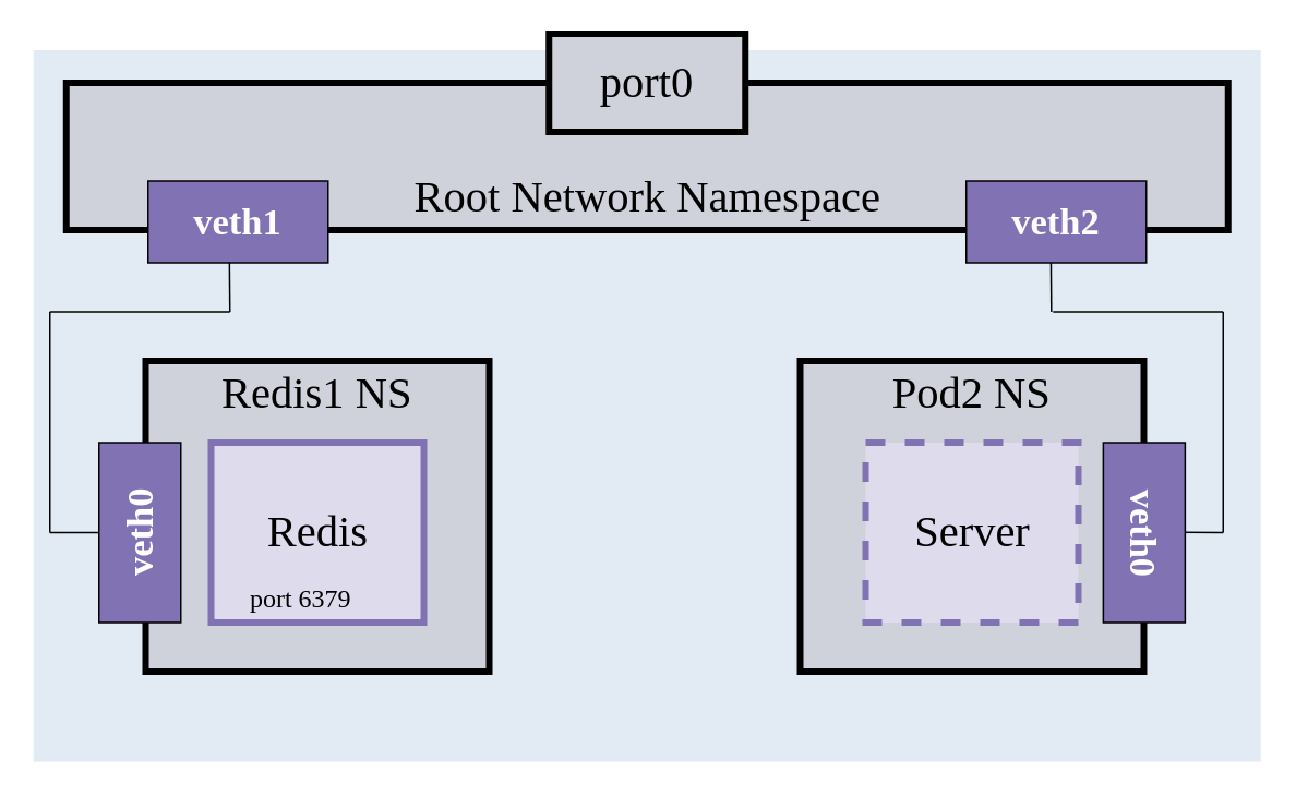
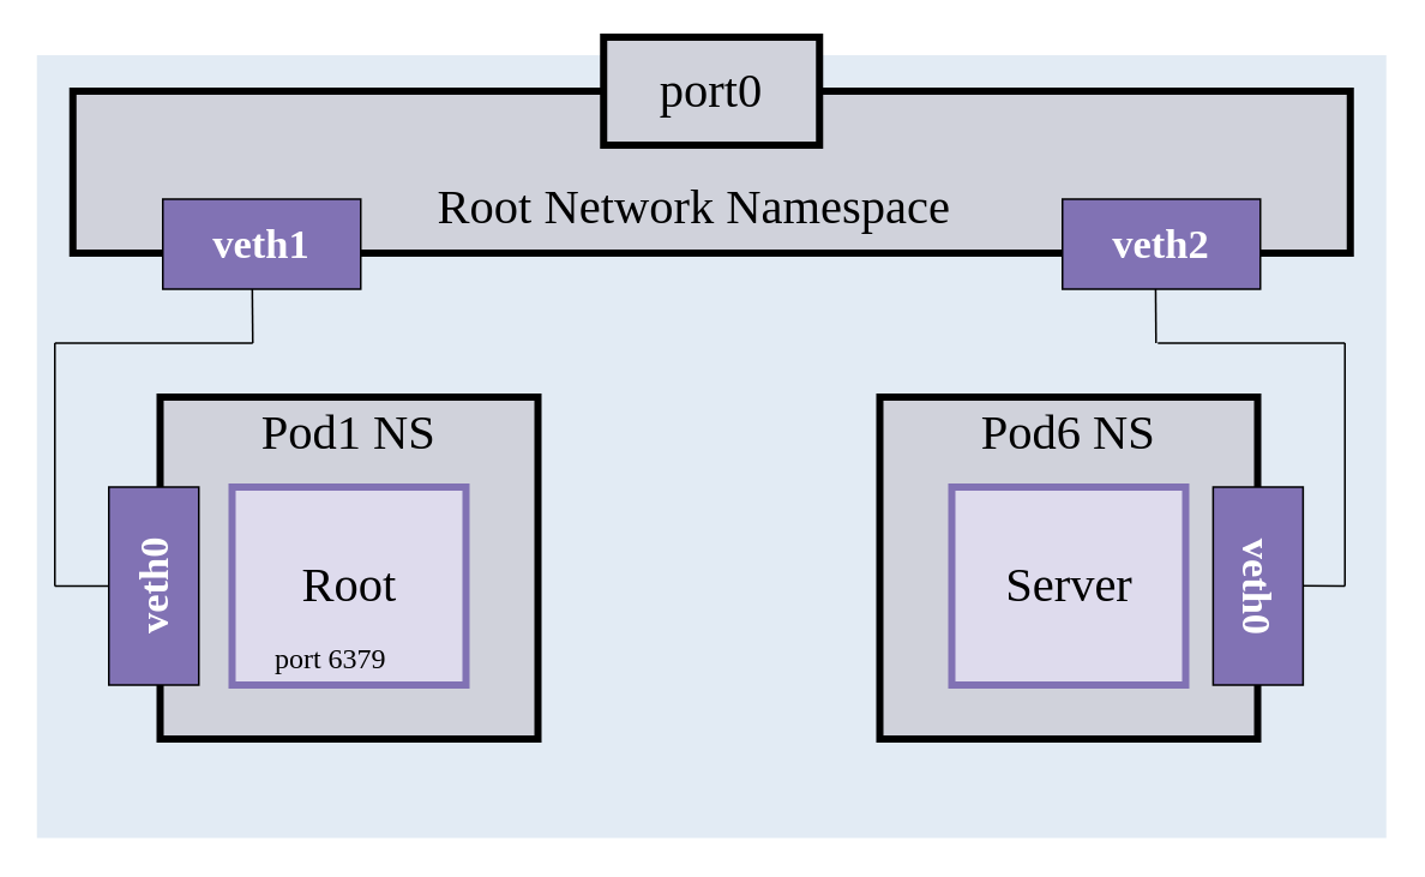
  <mxCell id="0" />
  <mxCell id="1" parent="0" />
  <mxCell id="2" value="" style="rounded=0;whiteSpace=wrap;html=1;fontColor=#ffffff;fillColor=#E2EBF4;strokeColor=none;" parent="1" vertex="1"><mxGeometry x="20" y="30" width="750" height="435" as="geometry" /></mxCell>
  <mxCell id="3" value="" style="endArrow=none;html=1;fontFamily=Comic Sans MS;fontSize=23;fontColor=#FFFFFF;" parent="1" edge="1"><mxGeometry x="981" y="309.75" width="50" height="50" as="geometry"><mxPoint x="721" y="324.8" as="sourcePoint" /><mxPoint x="747" y="325" as="targetPoint" /></mxGeometry></mxCell>
  <mxCell id="4" value="" style="group" parent="1" vertex="1" connectable="0"><mxGeometry x="80" y="210" width="227" height="200" as="geometry" /></mxCell>
  <mxCell id="5" value="" style="rounded=0;whiteSpace=wrap;html=1;fontFamily=Comic Sans MS;fontSize=27;fillColor=#D0D2DB;strokeWidth=4;" parent="4" vertex="1"><mxGeometry x="8.5" y="10" width="210" height="190" as="geometry" /></mxCell>
- <mxCell id="6" value="Redis1 NS" style="text;html=1;strokeColor=none;fillColor=none;align=center;verticalAlign=middle;whiteSpace=wrap;rounded=0;fontSize=27;fontFamily=Comic Sans MS;" parent="4" vertex="1"><mxGeometry width="227" height="60" as="geometry" /></mxCell>
+ <mxCell id="6" value="Pod1 NS" style="text;html=1;strokeColor=none;fillColor=none;align=center;verticalAlign=middle;whiteSpace=wrap;rounded=0;fontSize=27;fontFamily=Comic Sans MS;" parent="4" vertex="1"><mxGeometry width="227" height="60" as="geometry" /></mxCell>
  <mxCell id="7" value="" style="rounded=0;whiteSpace=wrap;html=1;fillColor=#8172B4;" parent="1" vertex="1"><mxGeometry x="60" y="270" width="50" height="110" as="geometry" /></mxCell>
  <mxCell id="8" value="" style="group" parent="1" vertex="1" connectable="0"><mxGeometry x="480" y="210" width="243.75" height="200" as="geometry" /></mxCell>
  <mxCell id="9" value="" style="rounded=0;whiteSpace=wrap;html=1;fontFamily=Comic Sans MS;fontSize=27;fillColor=#D0D2DB;strokeWidth=4;" parent="8" vertex="1"><mxGeometry x="8.5" y="10" width="210" height="190" as="geometry" /></mxCell>
- <mxCell id="10" value="Pod2 NS" style="text;html=1;strokeColor=none;fillColor=none;align=center;verticalAlign=middle;whiteSpace=wrap;rounded=0;fontSize=27;fontFamily=Comic Sans MS;" parent="8" vertex="1"><mxGeometry width="227" height="60" as="geometry" /></mxCell>
+ <mxCell id="10" value="Pod6 NS" style="text;html=1;strokeColor=none;fillColor=none;align=center;verticalAlign=middle;whiteSpace=wrap;rounded=0;fontSize=27;fontFamily=Comic Sans MS;" parent="8" vertex="1"><mxGeometry width="227" height="60" as="geometry" /></mxCell>
  <mxCell id="11" value="" style="group" parent="8" vertex="1" connectable="0"><mxGeometry x="48.5" y="60" width="130" height="110" as="geometry" /></mxCell>
- <mxCell id="12" value="Server" style="rounded=0;whiteSpace=wrap;html=1;fontFamily=Comic Sans MS;fontSize=27;strokeWidth=4;fillColor=#DEDBED;strokeColor=#8172B4;dashed=1;" parent="11" vertex="1"><mxGeometry width="130" height="110" as="geometry" /></mxCell>
+ <mxCell id="12" value="Server" style="rounded=0;whiteSpace=wrap;html=1;fontFamily=Comic Sans MS;fontSize=27;strokeWidth=4;fillColor=#DEDBED;strokeColor=#8172B4;" parent="11" vertex="1"><mxGeometry width="130" height="110" as="geometry" /></mxCell>
  <mxCell id="13" value="" style="group" parent="8" vertex="1" connectable="0"><mxGeometry x="193.75" y="60" width="50" height="110" as="geometry" /></mxCell>
  <mxCell id="14" value="" style="rounded=0;whiteSpace=wrap;html=1;fillColor=#8172B4;" parent="13" vertex="1"><mxGeometry width="50" height="110" as="geometry" /></mxCell>
  <mxCell id="15" value="veth0" style="text;html=1;strokeColor=none;fillColor=none;align=center;verticalAlign=middle;whiteSpace=wrap;rounded=0;fontSize=23;fontFamily=Comic Sans MS;rotation=90;fontColor=#FFFFFF;fontStyle=1" parent="13" vertex="1"><mxGeometry x="3.75" y="45" width="42.5" height="20" as="geometry" /></mxCell>
  <mxCell id="16" value="" style="rounded=0;whiteSpace=wrap;html=1;fontFamily=Comic Sans MS;fontSize=27;fillColor=#D0D2DB;strokeWidth=4;" parent="1" vertex="1"><mxGeometry x="40" y="50" width="710" height="90" as="geometry" /></mxCell>
- <mxCell id="17" value="Root Network Namespace" style="text;html=1;strokeColor=none;fillColor=none;align=center;verticalAlign=middle;whiteSpace=wrap;rounded=0;fontFamily=Comic Sans MS;fontSize=27;" parent="1" vertex="1"><mxGeometry x="197.5" y="100" width="395" height="40" as="geometry" /></mxCell>
+ <mxCell id="17" value="Root Network Namespace" style="text;html=1;strokeColor=none;fillColor=none;align=center;verticalAlign=middle;whiteSpace=wrap;rounded=0;fontFamily=Comic Sans MS;fontSize=27;" parent="1" vertex="1"><mxGeometry x="187.5" y="95" width="395" height="40" as="geometry" /></mxCell>
  <mxCell id="18" value="port0" style="rounded=0;whiteSpace=wrap;html=1;fontFamily=Comic Sans MS;fontSize=27;strokeWidth=4;fillColor=#D0D2DB;" parent="1" vertex="1"><mxGeometry x="335" y="20" width="120" height="60" as="geometry" /></mxCell>
  <mxCell id="19" value="" style="group" parent="1" vertex="1" connectable="0"><mxGeometry x="128.5" y="270" width="130" height="110" as="geometry" /></mxCell>
- <mxCell id="20" value="Redis" style="rounded=0;whiteSpace=wrap;html=1;fontFamily=Comic Sans MS;fontSize=27;strokeWidth=4;fillColor=#DEDBED;strokeColor=#8172B4;" parent="19" vertex="1"><mxGeometry width="130" height="110" as="geometry" /></mxCell>
+ <mxCell id="20" value="Root" style="rounded=0;whiteSpace=wrap;html=1;fontFamily=Comic Sans MS;fontSize=27;strokeWidth=4;fillColor=#DEDBED;strokeColor=#8172B4;" parent="19" vertex="1"><mxGeometry width="130" height="110" as="geometry" /></mxCell>
  <mxCell id="21" value="port 6379" style="text;html=1;strokeColor=none;fillColor=none;align=center;verticalAlign=middle;whiteSpace=wrap;rounded=0;fontSize=16;fontFamily=Comic Sans MS;" parent="19" vertex="1"><mxGeometry x="2.5" y="85" width="105" height="20" as="geometry" /></mxCell>
  <mxCell id="22" value="veth0" style="text;html=1;strokeColor=none;fillColor=none;align=center;verticalAlign=middle;whiteSpace=wrap;rounded=0;fontSize=23;fontFamily=Comic Sans MS;rotation=-90;fontColor=#FFFFFF;fontStyle=1" parent="1" vertex="1"><mxGeometry x="65" y="315" width="40" height="20" as="geometry" /></mxCell>
  <mxCell id="23" value="veth1" style="rounded=0;whiteSpace=wrap;html=1;fillColor=#8172B4;rotation=90;horizontal=0;fontFamily=Comic Sans MS;fontColor=#FFFFFF;fontSize=23;fontStyle=1" parent="1" vertex="1"><mxGeometry x="120" y="80" width="50" height="110" as="geometry" /></mxCell>
  <mxCell id="24" value="" style="endArrow=none;html=1;fontFamily=Comic Sans MS;fontSize=23;fontColor=#FFFFFF;entryX=0;entryY=0.5;entryDx=0;entryDy=0;" parent="1" target="7" edge="1"><mxGeometry width="50" height="50" relative="1" as="geometry"><mxPoint x="30" y="325" as="sourcePoint" /><mxPoint x="-90" y="350" as="targetPoint" /></mxGeometry></mxCell>
  <mxCell id="25" value="" style="endArrow=none;html=1;fontFamily=Comic Sans MS;fontSize=23;fontColor=#FFFFFF;" parent="1" edge="1"><mxGeometry width="50" height="50" relative="1" as="geometry"><mxPoint x="30" y="190" as="sourcePoint" /><mxPoint x="30" y="325" as="targetPoint" /></mxGeometry></mxCell>
  <mxCell id="26" value="" style="endArrow=none;html=1;fontFamily=Comic Sans MS;fontSize=23;fontColor=#FFFFFF;entryX=0.999;entryY=0.548;entryDx=0;entryDy=0;entryPerimeter=0;" parent="1" target="23" edge="1"><mxGeometry width="50" height="50" relative="1" as="geometry"><mxPoint x="140" y="190" as="sourcePoint" /><mxPoint x="-20" y="210" as="targetPoint" /></mxGeometry></mxCell>
  <mxCell id="27" value="" style="endArrow=none;html=1;fontFamily=Comic Sans MS;fontSize=23;fontColor=#FFFFFF;" parent="1" edge="1"><mxGeometry width="50" height="50" relative="1" as="geometry"><mxPoint x="30" y="190" as="sourcePoint" /><mxPoint x="140" y="190" as="targetPoint" /></mxGeometry></mxCell>
  <mxCell id="28" value="veth2" style="rounded=0;whiteSpace=wrap;html=1;fillColor=#8172B4;rotation=90;horizontal=0;fontFamily=Comic Sans MS;fontColor=#FFFFFF;fontSize=23;fontStyle=1" parent="1" vertex="1"><mxGeometry x="620" y="80" width="50" height="110" as="geometry" /></mxCell>
  <mxCell id="29" value="" style="endArrow=none;html=1;fontFamily=Comic Sans MS;fontSize=23;fontColor=#FFFFFF;" parent="1" edge="1"><mxGeometry x="1007" y="309.95" width="50" height="50" as="geometry"><mxPoint x="747" y="190" as="sourcePoint" /><mxPoint x="747" y="325" as="targetPoint" /></mxGeometry></mxCell>
  <mxCell id="30" value="" style="endArrow=none;html=1;fontFamily=Comic Sans MS;fontSize=23;fontColor=#FFFFFF;entryX=0.999;entryY=0.548;entryDx=0;entryDy=0;entryPerimeter=0;" parent="1" edge="1"><mxGeometry x="812.03" y="309.95" width="50" height="50" as="geometry"><mxPoint x="642.03" y="190" as="sourcePoint" /><mxPoint x="641.801" y="159.95" as="targetPoint" /></mxGeometry></mxCell>
  <mxCell id="31" value="" style="endArrow=none;html=1;fontFamily=Comic Sans MS;fontSize=23;fontColor=#FFFFFF;" parent="1" edge="1"><mxGeometry x="912" y="309.95" width="50" height="50" as="geometry"><mxPoint x="643" y="190" as="sourcePoint" /><mxPoint x="747" y="190" as="targetPoint" /></mxGeometry></mxCell>
